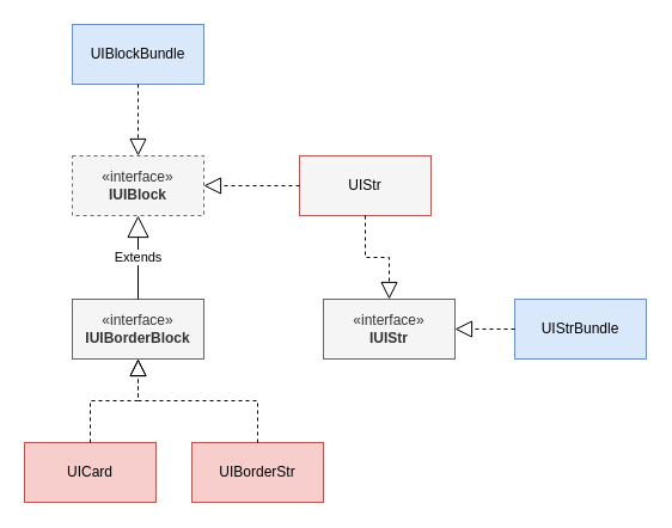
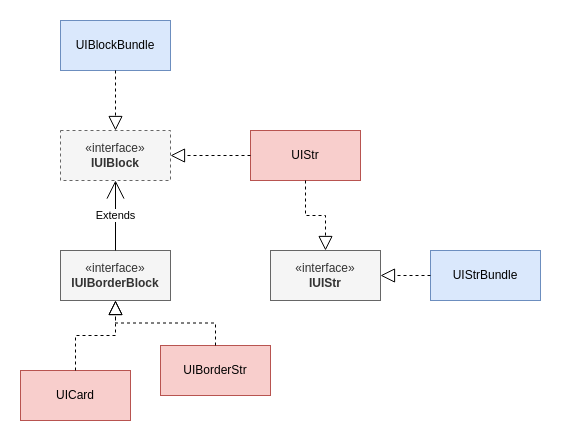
  <mxCell id="0" />
  <mxCell id="1" parent="0" />
  <mxCell id="2" value="«interface»&lt;br&gt;&lt;b&gt;IUIBlock&lt;/b&gt;" style="html=1;whiteSpace=wrap;fillColor=#f5f5f5;fontColor=#333333;strokeColor=#666666;dashed=1;" vertex="1" parent="1"><mxGeometry x="60" y="130" width="110" height="50" as="geometry" /></mxCell>
  <mxCell id="3" value="«interface»&lt;br&gt;&lt;b&gt;IUIBorderBlock&lt;/b&gt;" style="html=1;whiteSpace=wrap;fillColor=#f5f5f5;fontColor=#333333;strokeColor=#666666;" vertex="1" parent="1"><mxGeometry x="60" y="250" width="110" height="50" as="geometry" /></mxCell>
  <mxCell id="4" value="«interface»&lt;br&gt;&lt;b&gt;IUIStr&lt;/b&gt;" style="html=1;whiteSpace=wrap;fillColor=#f5f5f5;fontColor=#333333;strokeColor=#666666;" vertex="1" parent="1"><mxGeometry x="270" y="250" width="110" height="50" as="geometry" /></mxCell>
- <mxCell id="5" value="Extends" style="endArrow=block;endSize=16;endFill=0;html=1;rounded=0;exitX=0.5;exitY=0;exitDx=0;exitDy=0;entryX=0.5;entryY=1;entryDx=0;entryDy=0;" edge="1" parent="1" source="3" target="2"><mxGeometry width="160" relative="1" as="geometry"><mxPoint x="240" y="480" as="sourcePoint" /><mxPoint x="400" y="480" as="targetPoint" /></mxGeometry></mxCell>
- <mxCell id="6" value="UIStr" style="html=1;whiteSpace=wrap;fillColor=#f5f5f5;strokeColor=#b85450;" vertex="1" parent="1"><mxGeometry x="250" y="130" width="110" height="50" as="geometry" /></mxCell>
+ <mxCell id="5" value="Extends" style="endArrow=open;endSize=16;endFill=0;html=1;rounded=0;exitX=0.5;exitY=0;exitDx=0;exitDy=0;entryX=0.5;entryY=1;entryDx=0;entryDy=0;" edge="1" parent="1" source="3" target="2"><mxGeometry width="160" relative="1" as="geometry"><mxPoint x="240" y="480" as="sourcePoint" /><mxPoint x="400" y="480" as="targetPoint" /></mxGeometry></mxCell>
+ <mxCell id="6" value="UIStr" style="html=1;whiteSpace=wrap;fillColor=#f8cecc;strokeColor=#b85450;" vertex="1" parent="1"><mxGeometry x="250" y="130" width="110" height="50" as="geometry" /></mxCell>
  <mxCell id="7" value="UICard" style="html=1;whiteSpace=wrap;fillColor=#f8cecc;strokeColor=#b85450;" vertex="1" parent="1"><mxGeometry x="20" y="370" width="110" height="50" as="geometry" /></mxCell>
- <mxCell id="8" value="UIBorderStr" style="html=1;whiteSpace=wrap;fillColor=#f8cecc;strokeColor=#b85450;" vertex="1" parent="1"><mxGeometry x="160" y="370" width="110" height="50" as="geometry" /></mxCell>
+ <mxCell id="8" value="UIBorderStr" style="html=1;whiteSpace=wrap;fillColor=#f8cecc;strokeColor=#b85450;" vertex="1" parent="1"><mxGeometry x="160" y="345" width="110" height="50" as="geometry" /></mxCell>
  <mxCell id="9" value="" style="endArrow=block;dashed=1;endFill=0;endSize=12;html=1;rounded=0;entryX=0.5;entryY=1;entryDx=0;entryDy=0;exitX=0.5;exitY=0;exitDx=0;exitDy=0;edgeStyle=orthogonalEdgeStyle;" edge="1" parent="1" source="7" target="3"><mxGeometry width="160" relative="1" as="geometry"><mxPoint x="-80" y="670" as="sourcePoint" /><mxPoint x="80" y="670" as="targetPoint" /></mxGeometry></mxCell>
  <mxCell id="10" value="" style="endArrow=block;dashed=1;endFill=0;endSize=12;html=1;rounded=0;entryX=0.5;entryY=1;entryDx=0;entryDy=0;exitX=0.5;exitY=0;exitDx=0;exitDy=0;edgeStyle=orthogonalEdgeStyle;" edge="1" parent="1" source="8" target="3"><mxGeometry width="160" relative="1" as="geometry"><mxPoint x="99.75" y="430" as="sourcePoint" /><mxPoint x="129.75" y="320" as="targetPoint" /></mxGeometry></mxCell>
  <mxCell id="11" value="" style="endArrow=block;dashed=1;endFill=0;endSize=12;html=1;rounded=0;entryX=1;entryY=0.5;entryDx=0;entryDy=0;exitX=0;exitY=0.5;exitDx=0;exitDy=0;edgeStyle=orthogonalEdgeStyle;" edge="1" parent="1" source="6" target="2"><mxGeometry width="160" relative="1" as="geometry"><mxPoint x="235" y="420" as="sourcePoint" /><mxPoint x="125" y="310" as="targetPoint" /></mxGeometry></mxCell>
  <mxCell id="12" value="" style="endArrow=block;dashed=1;endFill=0;endSize=12;html=1;rounded=0;entryX=0.5;entryY=0;entryDx=0;entryDy=0;exitX=0.5;exitY=1;exitDx=0;exitDy=0;edgeStyle=orthogonalEdgeStyle;" edge="1" parent="1" source="6" target="4"><mxGeometry width="160" relative="1" as="geometry"><mxPoint x="270" y="165" as="sourcePoint" /><mxPoint x="180" y="165" as="targetPoint" /></mxGeometry></mxCell>
  <mxCell id="13" value="UIBlockBundle" style="html=1;whiteSpace=wrap;fillColor=#dae8fc;strokeColor=#6c8ebf;" vertex="1" parent="1"><mxGeometry x="60" y="20" width="110" height="50" as="geometry" /></mxCell>
  <mxCell id="14" value="UIStrBundle" style="html=1;whiteSpace=wrap;fillColor=#dae8fc;strokeColor=#6c8ebf;" vertex="1" parent="1"><mxGeometry x="430" y="250" width="110" height="50" as="geometry" /></mxCell>
  <mxCell id="15" value="" style="endArrow=block;dashed=1;endFill=0;endSize=12;html=1;rounded=0;entryX=0.5;entryY=0;entryDx=0;entryDy=0;exitX=0.5;exitY=1;exitDx=0;exitDy=0;edgeStyle=orthogonalEdgeStyle;" edge="1" parent="1" source="13" target="2"><mxGeometry width="160" relative="1" as="geometry"><mxPoint x="270" y="165" as="sourcePoint" /><mxPoint x="180" y="165" as="targetPoint" /></mxGeometry></mxCell>
  <mxCell id="16" value="" style="endArrow=block;dashed=1;endFill=0;endSize=12;html=1;rounded=0;entryX=1;entryY=0.5;entryDx=0;entryDy=0;exitX=0;exitY=0.5;exitDx=0;exitDy=0;edgeStyle=orthogonalEdgeStyle;" edge="1" parent="1" source="14" target="4"><mxGeometry width="160" relative="1" as="geometry"><mxPoint x="270" y="165" as="sourcePoint" /><mxPoint x="180" y="165" as="targetPoint" /></mxGeometry></mxCell>
